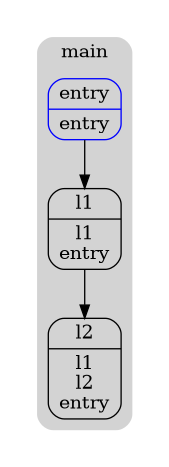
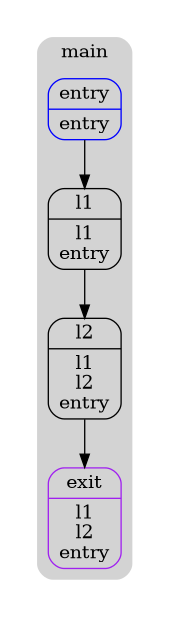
  digraph {
    compound=true
    node [color=black shape=Mrecord]
    n1 [color=blue label="{entry|entry}"]
    n2 [label="{l1|l1\nentry}"]
    n3 [label="{l2|l1\nl2\nentry}"]
+   n4 [color=purple label="{exit|l1\nl2\nentry}"]
    subgraph cluster_1 {
      peripheries=0
      subgraph cluster_2 {
        peripheries=0
        subgraph cluster_3 {
          bgcolor=lightgray
          color=darkgray
          label=main
          peripheries=0
          style=rounded
          n1
          n2
          n3
+         n4
        }
      }
    }
    n1 -> n2
    n2 -> n3
+   n3 -> n4 [color=black]
  }
